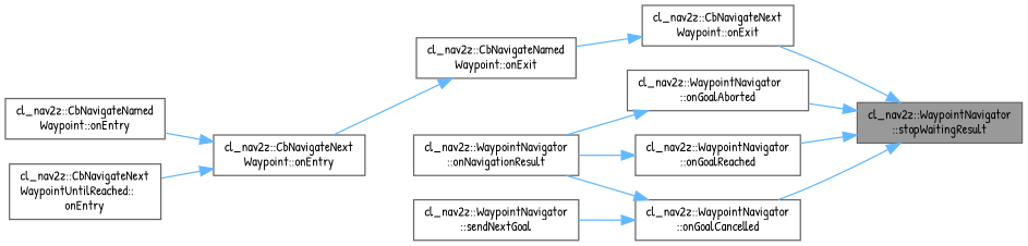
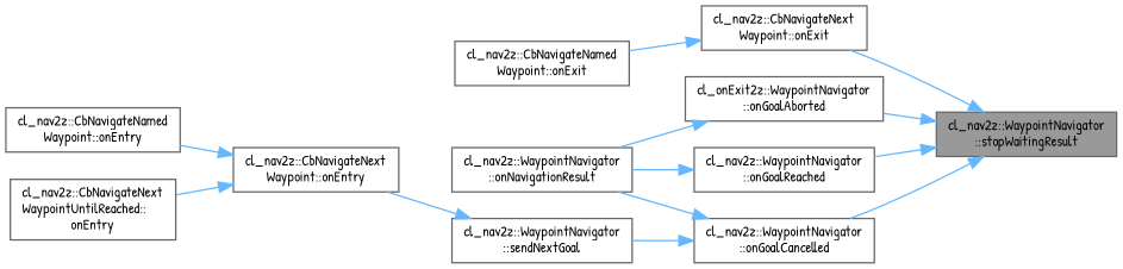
  digraph {
    fontname="Patrick Hand"
    rankdir=RL
    node [color=grey40 fillcolor=white fontname="Patrick Hand" fontsize=10 shape=box style=filled]
    edge [color=steelblue1 dir=back fontname="Patrick Hand" fontsize=10 labelfontname=Helvetica labelfontsize=10 style=solid]
    n1 [color=gray40 fillcolor=grey60 fontcolor=black height=0.2 label="cl_nav2z::WaypointNavigator\l::stopWaitingResult" width=0.4]
    n2 [height=0.2 label="cl_nav2z::CbNavigateNext\lWaypoint::onExit" width=0.4]
-   n3 [height=0.2 label="cl_nav2z::WaypointNavigator\l::onGoalAborted" width=0.4]
+   n3 [height=0.2 label="cl_onExit2z::WaypointNavigator\l::onGoalAborted" width=0.4]
    n4 [height=0.2 label="cl_nav2z::WaypointNavigator\l::onGoalCancelled" width=0.4]
    n5 [height=0.2 label="cl_nav2z::WaypointNavigator\l::onGoalReached" width=0.4]
    n6 [height=0.2 label="cl_nav2z::CbNavigateNamed\lWaypoint::onExit" width=0.4]
    n7 [height=0.2 label="cl_nav2z::WaypointNavigator\l::onNavigationResult" width=0.4]
    n8 [height=0.2 label="cl_nav2z::WaypointNavigator\l::sendNextGoal" width=0.4]
    n9 [height=0.2 label="cl_nav2z::CbNavigateNext\lWaypoint::onEntry" width=0.4]
    n10 [height=0.2 label="cl_nav2z::CbNavigateNamed\lWaypoint::onEntry" width=0.4]
    n11 [height=0.2 label="cl_nav2z::CbNavigateNext\lWaypointUntilReached::\lonEntry" width=0.4]
    n1 -> n2
    n1 -> n3
    n1 -> n4
    n1 -> n5
    n2 -> n6
    n3 -> n7
    n4 -> n7
    n4 -> n8
    n5 -> n7
-   n6 -> n9
+   n8 -> n9
    n9 -> n10
    n9 -> n11
  }
